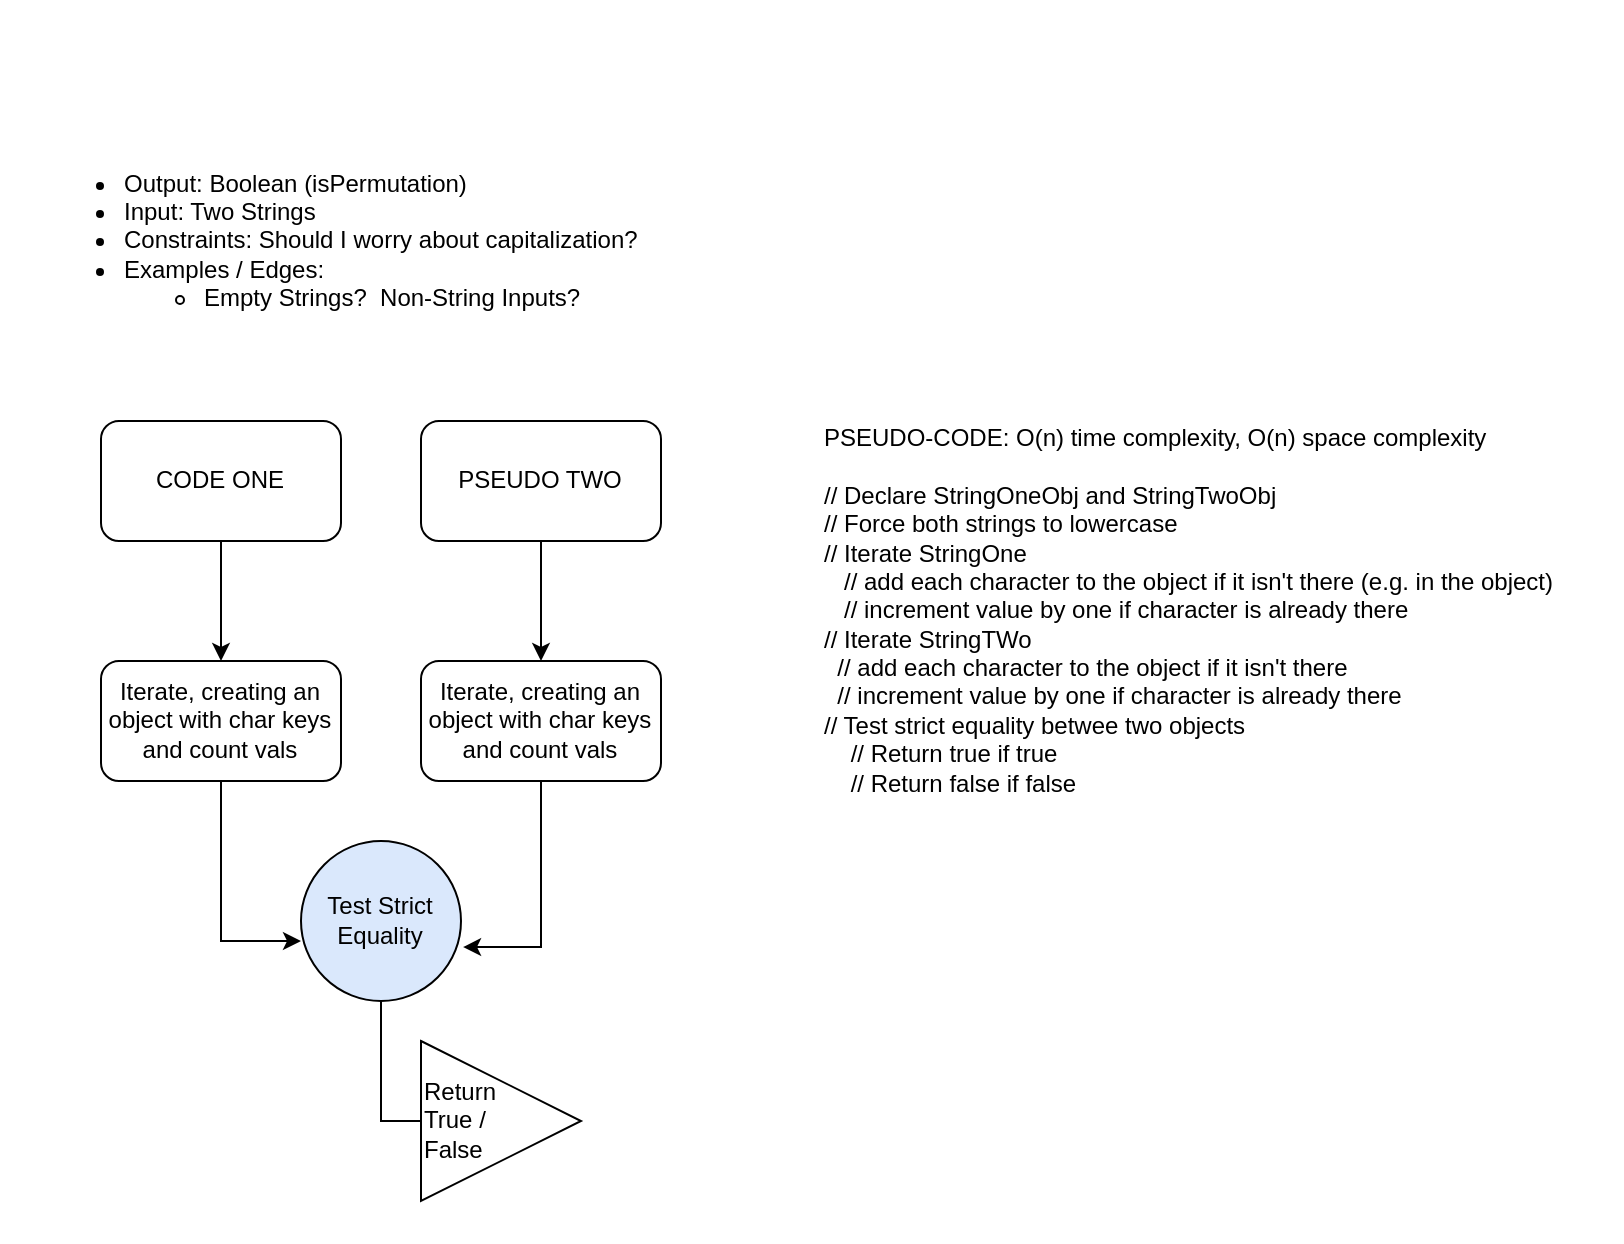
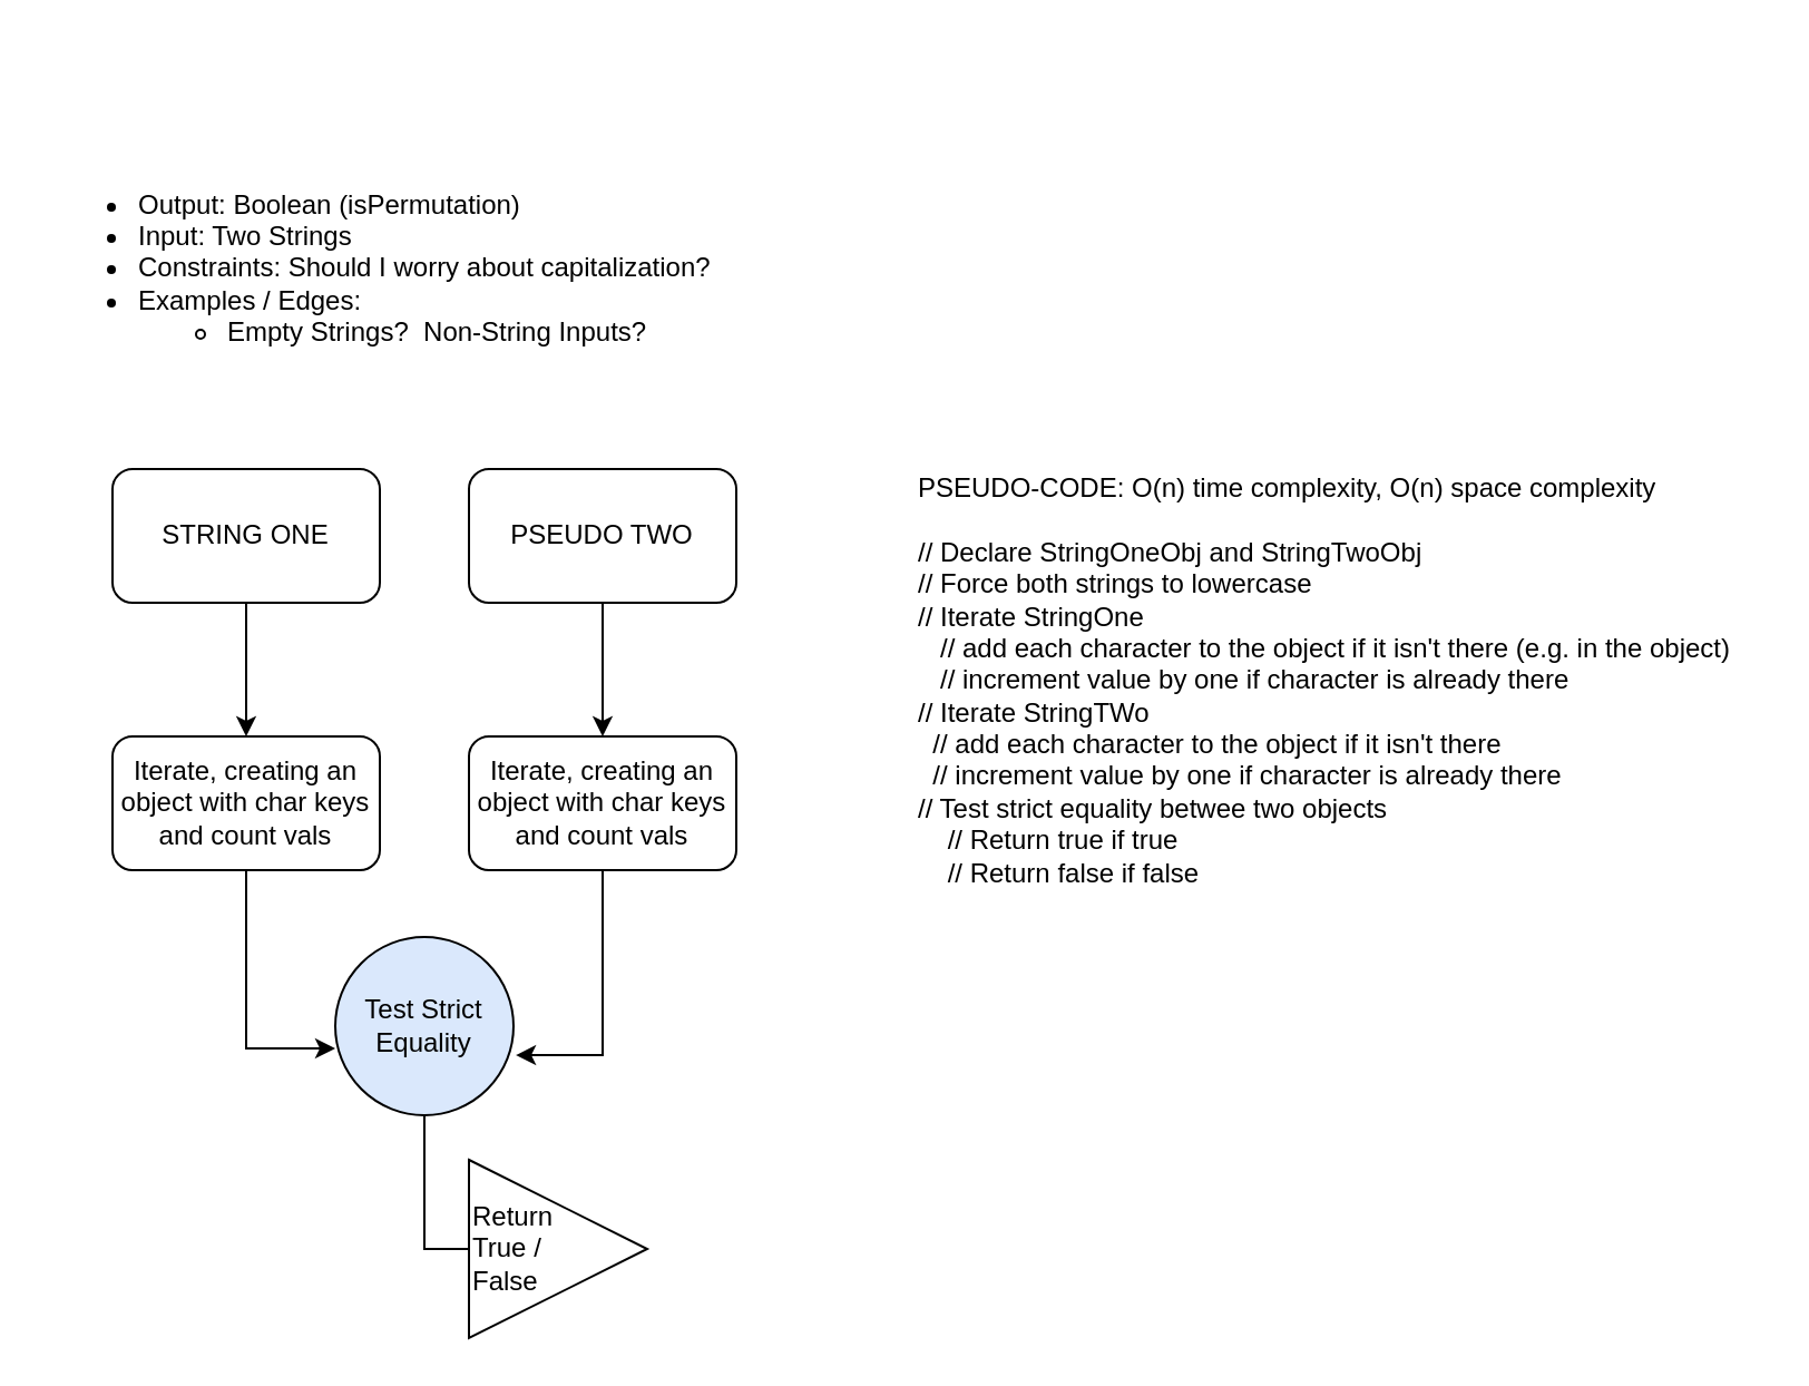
  <mxCell id="0" />
  <mxCell id="1" parent="0" />
  <mxCell id="2" value="&lt;ul&gt;&lt;li&gt;Output: Boolean (isPermutation)&lt;/li&gt;&lt;li&gt;Input: Two Strings&lt;/li&gt;&lt;li&gt;Constraints: Should I worry about capitalization?&lt;/li&gt;&lt;li&gt;Examples / Edges:&lt;/li&gt;&lt;ul&gt;&lt;li&gt;Empty Strings?&amp;nbsp; Non-String Inputs?&lt;/li&gt;&lt;/ul&gt;&lt;/ul&gt;" style="text;html=1;strokeColor=none;fillColor=none;align=left;verticalAlign=middle;whiteSpace=wrap;rounded=0;" parent="1" vertex="1"><mxGeometry x="20" y="20" width="320" height="200" as="geometry" /></mxCell>
  <mxCell id="3" style="edgeStyle=orthogonalEdgeStyle;rounded=0;orthogonalLoop=1;jettySize=auto;html=1;" parent="1" source="4" edge="1"><mxGeometry relative="1" as="geometry"><mxPoint x="110" y="330" as="targetPoint" /></mxGeometry></mxCell>
- <mxCell id="4" value="CODE ONE" style="rounded=1;whiteSpace=wrap;html=1;" parent="1" vertex="1"><mxGeometry x="50" y="210" width="120" height="60" as="geometry" /></mxCell>
+ <mxCell id="4" value="STRING ONE" style="rounded=1;whiteSpace=wrap;html=1;" parent="1" vertex="1"><mxGeometry x="50" y="210" width="120" height="60" as="geometry" /></mxCell>
  <mxCell id="5" style="edgeStyle=orthogonalEdgeStyle;rounded=0;orthogonalLoop=1;jettySize=auto;html=1;" parent="1" source="6" edge="1"><mxGeometry relative="1" as="geometry"><mxPoint x="270" y="330" as="targetPoint" /></mxGeometry></mxCell>
  <mxCell id="6" value="PSEUDO TWO" style="rounded=1;whiteSpace=wrap;html=1;" parent="1" vertex="1"><mxGeometry x="210" y="210" width="120" height="60" as="geometry" /></mxCell>
  <mxCell id="7" value="PSEUDO-CODE: O(n) time complexity, O(n) space complexity&lt;br&gt;&lt;br&gt;// Declare StringOneObj and StringTwoObj&lt;br&gt;// Force both strings to lowercase&lt;br&gt;// Iterate StringOne&lt;br&gt;&amp;nbsp; &amp;nbsp;// add each character to the object if it isn't there (e.g. in the object)&lt;br&gt;&amp;nbsp; &amp;nbsp;// increment value by one if character is already there&lt;br&gt;// Iterate StringTWo&lt;br&gt;&amp;nbsp; // add each character to the object if it isn't there&lt;br&gt;&amp;nbsp; // increment value by one if character is already there&amp;nbsp;&lt;br&gt;// Test strict equality betwee two objects&lt;br&gt;&amp;nbsp; &amp;nbsp; // Return true if true&lt;br&gt;&amp;nbsp; &amp;nbsp; // Return false if false" style="text;html=1;align=left;verticalAlign=middle;resizable=0;points=[];autosize=1;" parent="1" vertex="1"><mxGeometry x="410" y="210" width="380" height="190" as="geometry" /></mxCell>
  <mxCell id="8" style="edgeStyle=orthogonalEdgeStyle;rounded=0;orthogonalLoop=1;jettySize=auto;html=1;entryX=0;entryY=0.625;entryDx=0;entryDy=0;entryPerimeter=0;" parent="1" source="9" target="13" edge="1"><mxGeometry relative="1" as="geometry" /></mxCell>
  <mxCell id="9" value="Iterate, creating an object with char keys and count vals" style="rounded=1;whiteSpace=wrap;html=1;" parent="1" vertex="1"><mxGeometry x="50" y="330" width="120" height="60" as="geometry" /></mxCell>
  <mxCell id="10" style="edgeStyle=orthogonalEdgeStyle;rounded=0;orthogonalLoop=1;jettySize=auto;html=1;entryX=1.013;entryY=0.663;entryDx=0;entryDy=0;entryPerimeter=0;" parent="1" source="11" target="13" edge="1"><mxGeometry relative="1" as="geometry" /></mxCell>
  <mxCell id="11" value="Iterate, creating an object with char keys and count vals" style="rounded=1;whiteSpace=wrap;html=1;" parent="1" vertex="1"><mxGeometry x="210" y="330" width="120" height="60" as="geometry" /></mxCell>
  <mxCell id="12" style="edgeStyle=orthogonalEdgeStyle;rounded=0;orthogonalLoop=1;jettySize=auto;html=1;entryX=0;entryY=0.5;entryDx=0;entryDy=0;endArrow=none;" parent="1" source="13" target="14" edge="1"><mxGeometry relative="1" as="geometry" /></mxCell>
  <mxCell id="13" value="Test Strict Equality" style="ellipse;whiteSpace=wrap;html=1;aspect=fixed;fillColor=#dae8fc;" parent="1" vertex="1"><mxGeometry x="150" y="420" width="80" height="80" as="geometry" /></mxCell>
  <mxCell id="14" value="Return &lt;br&gt;True / &lt;br&gt;False" style="triangle;whiteSpace=wrap;html=1;align=left;rotation=0;" parent="1" vertex="1"><mxGeometry x="210" y="520" width="80" height="80" as="geometry" /></mxCell>
